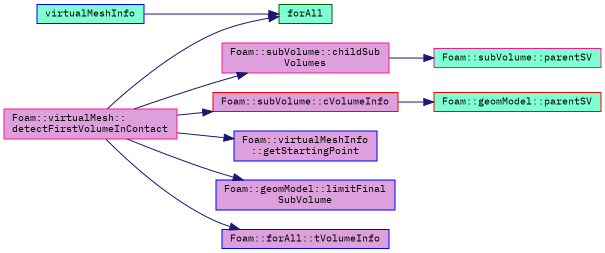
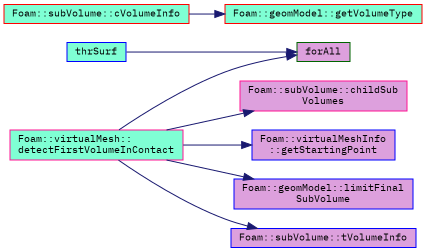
  digraph {
    fontname="IBM Plex Mono"
    rankdir=LR
    node [color=blue fillcolor=plum fontname="IBM Plex Mono" fontsize=10 shape=record style=filled]
    edge [color=midnightblue fontname="IBM Plex Mono" fontsize=10 labelfontname=Helvetica labelfontsize=10 style=solid]
-   n1 [color=deeppink fontcolor=black height=0.2 label="Foam::virtualMesh::\ldetectFirstVolumeInContact" width=0.4]
+   n1 [color=deeppink fillcolor=aquamarine fontcolor=black height=0.2 label="Foam::virtualMesh::\ldetectFirstVolumeInContact" width=0.4]
    n2 [color=deeppink height=0.2 label="Foam::subVolume::childSub\lVolumes" width=0.4]
-   n3 [color=red height=0.2 label="Foam::subVolume::cVolumeInfo" width=0.4]
-   n4 [color=darkgreen fillcolor=aquamarine height=0.2 label=forAll width=0.4]
+   n3 [color=red fillcolor=aquamarine height=0.2 label="Foam::subVolume::cVolumeInfo" width=0.4]
+   n4 [color=darkgreen height=0.2 label=forAll width=0.4]
    n5 [height=0.2 label="Foam::virtualMeshInfo\l::getStartingPoint" width=0.4]
    n6 [height=0.2 label="Foam::geomModel::limitFinal\lSubVolume" width=0.4]
-   n7 [height=0.2 label="Foam::forAll::tVolumeInfo" width=0.4]
-   n8 [color=deeppink fillcolor=aquamarine height=0.2 label="Foam::subVolume::parentSV" width=0.4]
-   n9 [color=red fillcolor=aquamarine height=0.2 label="Foam::geomModel::parentSV" width=0.4]
-   n10 [fillcolor=aquamarine height=0.2 label=virtualMeshInfo width=0.4]
+   n7 [height=0.2 label="Foam::subVolume::tVolumeInfo" width=0.4]
+   n9 [color=red fillcolor=aquamarine height=0.2 label="Foam::geomModel::getVolumeType" width=0.4]
+   n10 [fillcolor=aquamarine height=0.2 label=thrSurf width=0.4]
    n1 -> n2
-   n1 -> n3
    n1 -> n4
    n1 -> n5
    n1 -> n6
    n1 -> n7
-   n2 -> n8
    n3 -> n9
    n10 -> n4
  }
